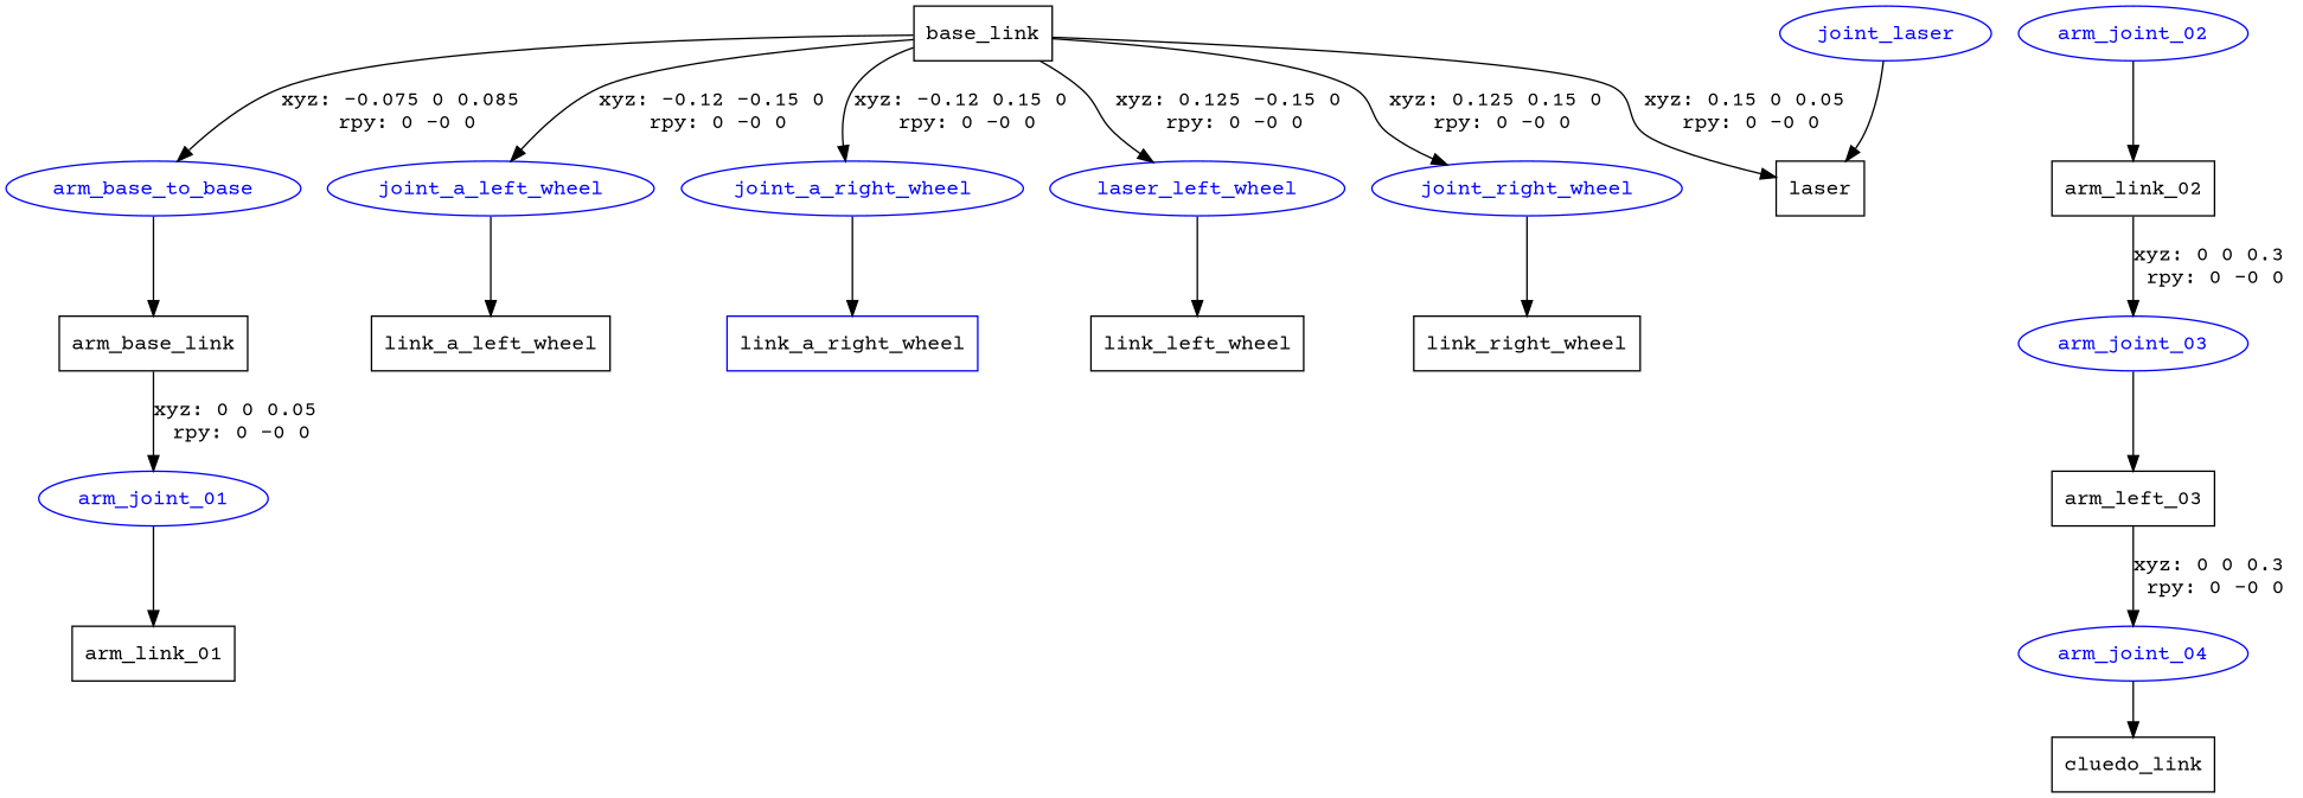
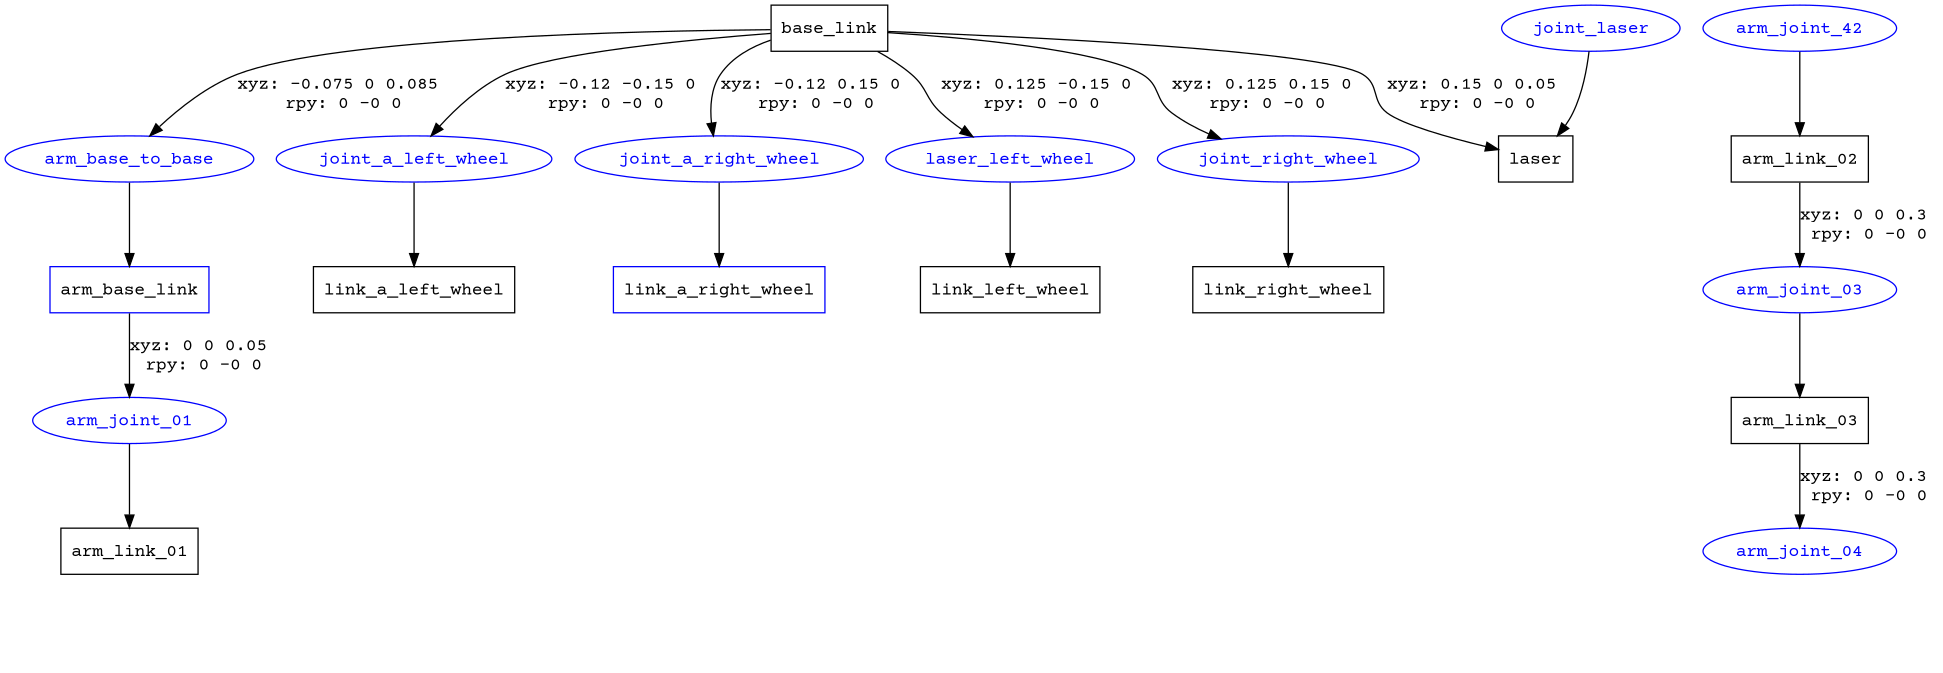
  digraph {
    fontname="Courier Prime"
    node [fontname="Courier Prime" shape=box color=blue]
    edge [fontname="Courier Prime"]
    n1 [label=base_link color=""]
    arm_base_to_base [fontcolor=blue shape=ellipse]
    joint_a_left_wheel [fontcolor=blue shape=ellipse]
    joint_a_right_wheel [fontcolor=blue shape=ellipse]
    n5 [fontcolor=blue label=laser_left_wheel shape=ellipse]
    joint_right_wheel [fontcolor=blue shape=ellipse]
    n7 [label=laser color=""]
-   n8 [label=arm_base_link color=""]
+   n8 [label=arm_base_link]
    n9 [label=link_a_left_wheel color=""]
    n10 [label=link_a_right_wheel]
    joint_laser [fontcolor=blue shape=ellipse]
    n12 [label=link_left_wheel color=""]
    n13 [label=link_right_wheel color=""]
    arm_joint_01 [fontcolor=blue shape=ellipse]
    n15 [label=arm_link_01 color=""]
-   arm_joint_02 [fontcolor=blue shape=ellipse]
+   arm_joint_02 [fontcolor=blue shape=ellipse label=arm_joint_42]
    n17 [label=arm_link_02 color=""]
    arm_joint_03 [fontcolor=blue shape=ellipse]
-   n19 [label=arm_left_03 color=""]
+   n19 [label=arm_link_03 color=""]
    arm_joint_04 [fontcolor=blue shape=ellipse]
-   n21 [label=cluedo_link color=""]
    n1 -> arm_base_to_base [label="xyz: -0.075 0 0.085 \nrpy: 0 -0 0"]
    n1 -> joint_a_left_wheel [label="xyz: -0.12 -0.15 0 \nrpy: 0 -0 0"]
    n1 -> joint_a_right_wheel [label="xyz: -0.12 0.15 0 \nrpy: 0 -0 0"]
    n1 -> n5 [label="xyz: 0.125 -0.15 0 \nrpy: 0 -0 0"]
    n1 -> joint_right_wheel [label="xyz: 0.125 0.15 0 \nrpy: 0 -0 0"]
    n1 -> n7 [label="xyz: 0.15 0 0.05 \nrpy: 0 -0 0"]
    arm_base_to_base -> n8
    joint_a_left_wheel -> n9
    joint_a_right_wheel -> n10
    n5 -> n12
    joint_right_wheel -> n13
    n8 -> arm_joint_01 [label="xyz: 0 0 0.05 \nrpy: 0 -0 0"]
    joint_laser -> n7
    arm_joint_01 -> n15
    arm_joint_02 -> n17
    n17 -> arm_joint_03 [label="xyz: 0 0 0.3 \nrpy: 0 -0 0"]
    arm_joint_03 -> n19
    n19 -> arm_joint_04 [label="xyz: 0 0 0.3 \nrpy: 0 -0 0"]
-   arm_joint_04 -> n21
  }
